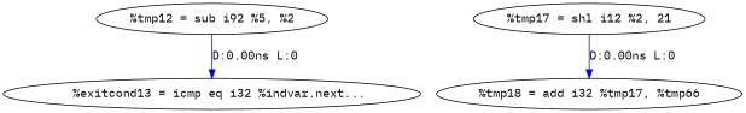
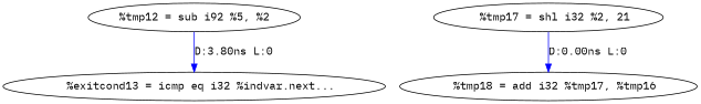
  digraph {
    fontname="IBM Plex Mono"
    node [fontname="IBM Plex Mono"]
    edge [color=blue fontname="IBM Plex Mono"]
    n1 [label="  %exitcond13 = icmp eq i32 %indvar.next..."]
    n2 [label="%tmp12 = sub i92 %5, %2"]
-   n3 [label="%tmp18 = add i32 %tmp17, %tmp66"]
-   n4 [label="%tmp17 = shl i12 %2, 21"]
-   n2 -> n1 [label="D:0.00ns L:0"]
+   n3 [label="  %tmp18 = add i32 %tmp17, %tmp16"]
+   n4 [label="  %tmp17 = shl i32 %2, 21"]
+   n2 -> n1 [label="D:3.80ns L:0"]
    n4 -> n3 [label="D:0.00ns L:0"]
  }
